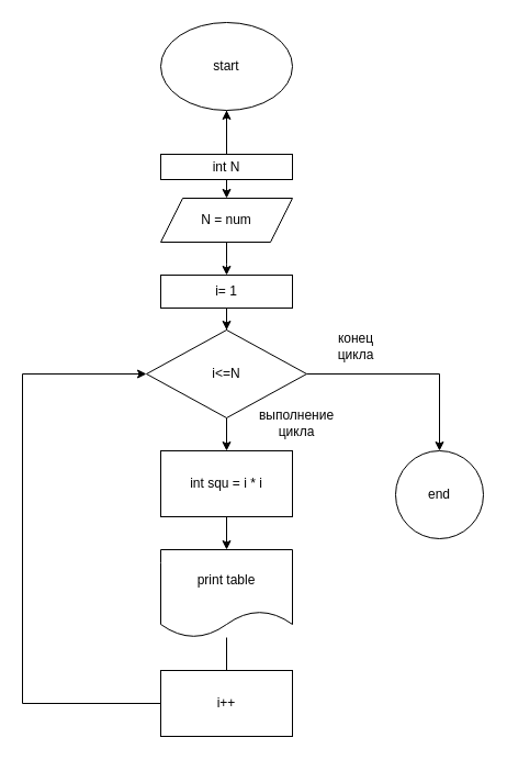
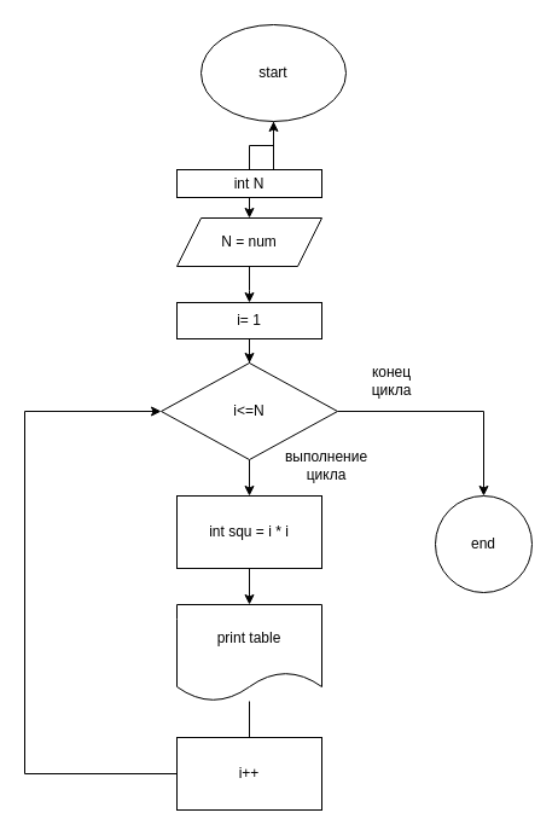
  <mxCell id="0" />
  <mxCell id="1" parent="0" />
  <mxCell id="2" value="" style="edgeStyle=orthogonalEdgeStyle;rounded=0;orthogonalLoop=1;jettySize=auto;html=1;" edge="1" parent="1" source="3" target="7"><mxGeometry relative="1" as="geometry" /></mxCell>
- <mxCell id="3" value="start" style="ellipse;whiteSpace=wrap;html=1;labelBackgroundColor=none;" vertex="1" parent="1"><mxGeometry x="146" y="20" width="120" height="80" as="geometry" /></mxCell>
+ <mxCell id="3" value="start" style="ellipse;whiteSpace=wrap;html=1;labelBackgroundColor=none;" vertex="1" parent="1"><mxGeometry x="166" y="20" width="120" height="80" as="geometry" /></mxCell>
  <mxCell id="4" value="" style="edgeStyle=orthogonalEdgeStyle;rounded=0;orthogonalLoop=1;jettySize=auto;html=1;" edge="1" parent="1" source="5" target="3"><mxGeometry relative="1" as="geometry" /></mxCell>
  <mxCell id="5" value="int N" style="whiteSpace=wrap;html=1;labelBackgroundColor=none;" vertex="1" parent="1"><mxGeometry x="146" y="140" width="120" height="23" as="geometry" /></mxCell>
  <mxCell id="6" value="" style="edgeStyle=orthogonalEdgeStyle;rounded=0;orthogonalLoop=1;jettySize=auto;html=1;" edge="1" parent="1" source="7"><mxGeometry relative="1" as="geometry"><mxPoint x="206" y="250" as="targetPoint" /></mxGeometry></mxCell>
  <mxCell id="7" value="N = num" style="shape=parallelogram;perimeter=parallelogramPerimeter;whiteSpace=wrap;html=1;fixedSize=1;labelBackgroundColor=none;" vertex="1" parent="1"><mxGeometry x="146" y="180" width="120" height="40" as="geometry" /></mxCell>
  <mxCell id="8" value="" style="edgeStyle=orthogonalEdgeStyle;rounded=0;orthogonalLoop=1;jettySize=auto;html=1;" edge="1" parent="1" source="9" target="12"><mxGeometry relative="1" as="geometry" /></mxCell>
  <mxCell id="9" value="i= 1" style="rounded=0;whiteSpace=wrap;html=1;" vertex="1" parent="1"><mxGeometry x="146" y="250" width="120" height="30" as="geometry" /></mxCell>
  <mxCell id="10" value="" style="edgeStyle=orthogonalEdgeStyle;rounded=0;orthogonalLoop=1;jettySize=auto;html=1;" edge="1" parent="1" source="12" target="13"><mxGeometry relative="1" as="geometry" /></mxCell>
  <mxCell id="11" value="" style="edgeStyle=orthogonalEdgeStyle;rounded=0;orthogonalLoop=1;jettySize=auto;html=1;" edge="1" parent="1" source="12" target="16"><mxGeometry relative="1" as="geometry" /></mxCell>
  <mxCell id="12" value="i&amp;lt;=N" style="rhombus;whiteSpace=wrap;html=1;rounded=0;" vertex="1" parent="1"><mxGeometry x="133" y="300" width="146" height="80" as="geometry" /></mxCell>
  <mxCell id="13" value="end" style="ellipse;whiteSpace=wrap;html=1;rounded=0;" vertex="1" parent="1"><mxGeometry x="360" y="410" width="80" height="80" as="geometry" /></mxCell>
  <mxCell id="14" value="конец цикла" style="text;html=1;strokeColor=none;fillColor=none;align=center;verticalAlign=middle;whiteSpace=wrap;rounded=0;" vertex="1" parent="1"><mxGeometry x="294" y="300" width="60" height="30" as="geometry" /></mxCell>
  <mxCell id="15" value="" style="edgeStyle=orthogonalEdgeStyle;rounded=0;orthogonalLoop=1;jettySize=auto;html=1;" edge="1" parent="1" source="16" target="20"><mxGeometry relative="1" as="geometry" /></mxCell>
  <mxCell id="16" value="int squ = i * i" style="whiteSpace=wrap;html=1;rounded=0;" vertex="1" parent="1"><mxGeometry x="146" y="410" width="120" height="60" as="geometry" /></mxCell>
  <mxCell id="17" style="edgeStyle=orthogonalEdgeStyle;rounded=0;orthogonalLoop=1;jettySize=auto;html=1;entryX=0;entryY=0.5;entryDx=0;entryDy=0;" edge="1" parent="1" source="18" target="12"><mxGeometry relative="1" as="geometry"><Array as="points"><mxPoint x="20" y="640" /><mxPoint x="20" y="340" /></Array></mxGeometry></mxCell>
  <mxCell id="18" value="i++" style="whiteSpace=wrap;html=1;rounded=0;" vertex="1" parent="1"><mxGeometry x="146" y="610" width="120" height="60" as="geometry" /></mxCell>
  <mxCell id="19" value="" style="edgeStyle=orthogonalEdgeStyle;rounded=0;orthogonalLoop=1;jettySize=auto;html=1;endArrow=none;" edge="1" parent="1" source="20" target="18"><mxGeometry relative="1" as="geometry" /></mxCell>
  <mxCell id="20" value="print table" style="shape=document;whiteSpace=wrap;html=1;boundedLbl=1;rounded=0;" vertex="1" parent="1"><mxGeometry x="146" y="500" width="120" height="80" as="geometry" /></mxCell>
  <mxCell id="21" value="выполнение цикла" style="text;html=1;strokeColor=none;fillColor=none;align=center;verticalAlign=middle;whiteSpace=wrap;rounded=0;" vertex="1" parent="1"><mxGeometry x="240" y="370" width="60" height="30" as="geometry" /></mxCell>
